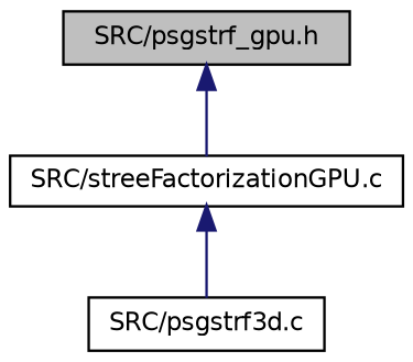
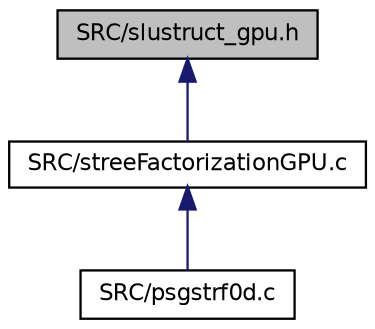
  digraph {
    node [color=black fillcolor=white fontname=Helvetica fontsize=10 shape=record style=filled]
    edge [color=midnightblue dir=back fontname=Helvetica fontsize=10 labelfontname=Helvetica labelfontsize=10 style=solid]
-   n1 [fillcolor=grey75 fontcolor=black height=0.2 label="SRC/psgstrf_gpu.h" width=0.4]
+   n1 [fillcolor=grey75 fontcolor=black height=0.2 label="SRC/slustruct_gpu.h" width=0.4]
    n2 [height=0.2 label="SRC/streeFactorizationGPU.c" width=0.4]
-   n3 [height=0.2 label="SRC/psgstrf3d.c" width=0.4]
+   n3 [height=0.2 label="SRC/psgstrf0d.c" width=0.4]
    n1 -> n2
    n2 -> n3
  }
